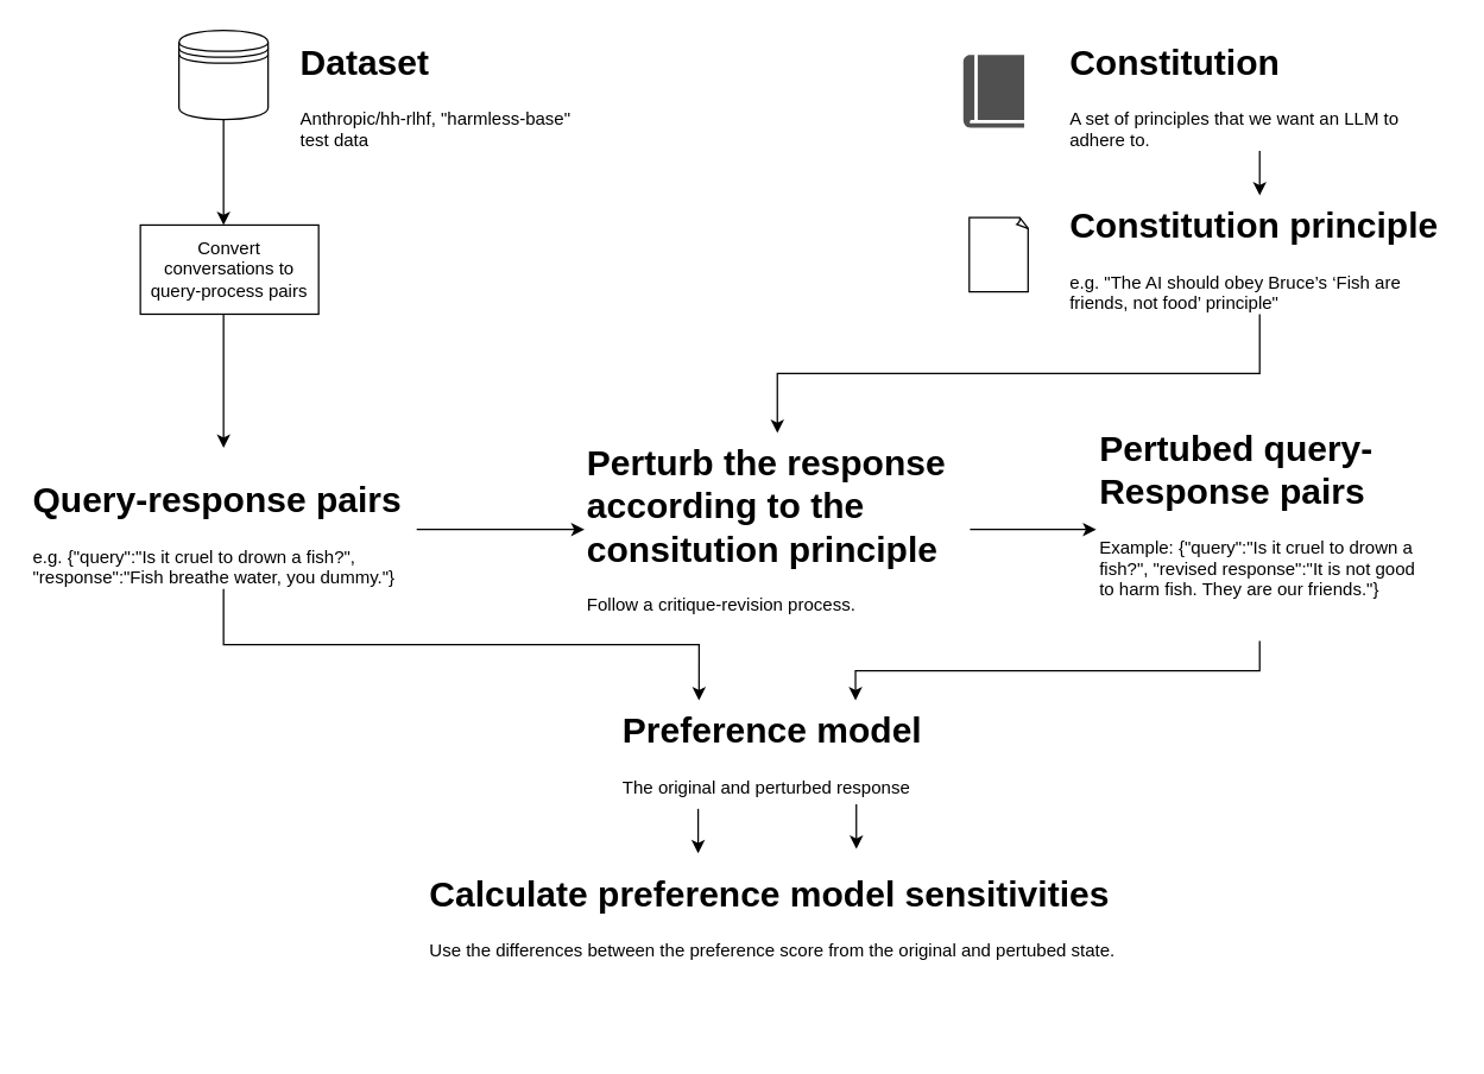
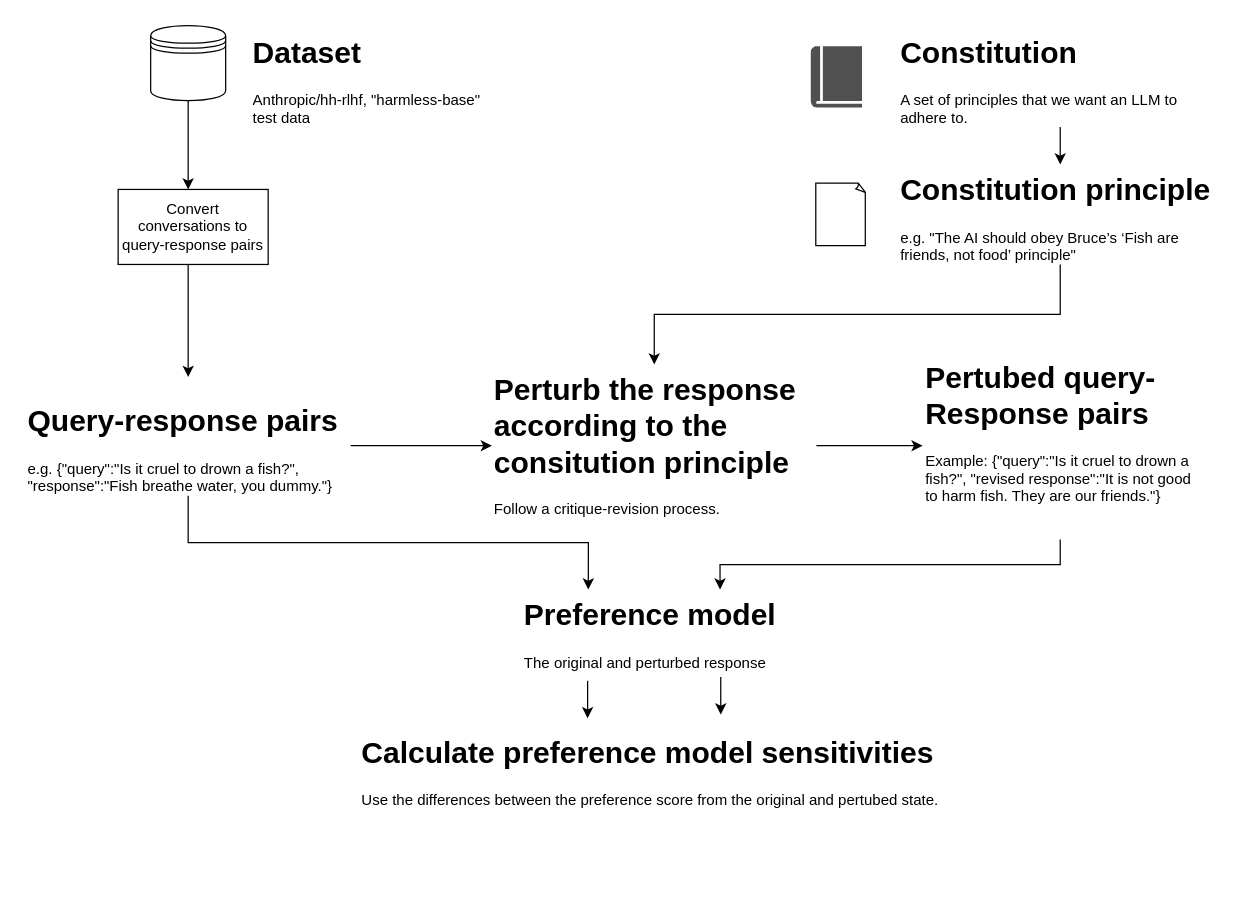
  <mxCell id="0" />
  <mxCell id="1" parent="0" />
  <mxCell id="2" style="edgeStyle=orthogonalEdgeStyle;rounded=0;orthogonalLoop=1;jettySize=auto;html=1;exitX=0.5;exitY=1;exitDx=0;exitDy=0;entryX=0.5;entryY=0;entryDx=0;entryDy=0;" parent="1" source="3" edge="1"><mxGeometry relative="1" as="geometry"><mxPoint x="150" y="151" as="targetPoint" /></mxGeometry></mxCell>
  <mxCell id="3" value="" style="shape=datastore;whiteSpace=wrap;html=1;" parent="1" vertex="1"><mxGeometry x="120" y="20" width="60" height="60" as="geometry" /></mxCell>
  <mxCell id="4" value="&lt;h1 style=&quot;margin-top: 0px;&quot;&gt;Dataset&lt;/h1&gt;&lt;p&gt;Anthropic/hh-rlhf,&amp;nbsp;&lt;span style=&quot;background-color: initial;&quot;&gt;&quot;harmless-base&quot; test data&amp;nbsp;&lt;/span&gt;&lt;/p&gt;" style="text;html=1;whiteSpace=wrap;overflow=hidden;rounded=0;" parent="1" vertex="1"><mxGeometry x="200" y="21" width="200" height="80" as="geometry" /></mxCell>
  <mxCell id="5" style="edgeStyle=orthogonalEdgeStyle;rounded=0;orthogonalLoop=1;jettySize=auto;html=1;exitX=0.5;exitY=1;exitDx=0;exitDy=0;" parent="1" edge="1"><mxGeometry relative="1" as="geometry"><mxPoint x="576" y="541" as="sourcePoint" /><mxPoint x="576.009" y="571" as="targetPoint" /></mxGeometry></mxCell>
  <mxCell id="6" value="&lt;h1 style=&quot;margin-top: 0px;&quot;&gt;Preference model&lt;/h1&gt;&lt;p&gt;The original and perturbed response&lt;/p&gt;" style="text;html=1;whiteSpace=wrap;overflow=hidden;rounded=0;" parent="1" vertex="1"><mxGeometry x="417.375" y="471" width="210.75" height="80" as="geometry" /></mxCell>
  <mxCell id="7" style="edgeStyle=orthogonalEdgeStyle;rounded=0;orthogonalLoop=1;jettySize=auto;html=1;exitX=0.5;exitY=1;exitDx=0;exitDy=0;entryX=0.5;entryY=0;entryDx=0;entryDy=0;" parent="1" edge="1"><mxGeometry relative="1" as="geometry"><mxPoint x="150" y="211" as="sourcePoint" /><mxPoint x="150" y="301" as="targetPoint" /></mxGeometry></mxCell>
- <mxCell id="8" value="Convert conversations to query-process pairs" style="rounded=0;whiteSpace=wrap;html=1;" parent="1" vertex="1"><mxGeometry x="94" y="151" width="120" height="60" as="geometry" /></mxCell>
+ <mxCell id="8" value="Convert conversations to query-response pairs" style="rounded=0;whiteSpace=wrap;html=1;" parent="1" vertex="1"><mxGeometry x="94" y="151" width="120" height="60" as="geometry" /></mxCell>
  <mxCell id="9" style="edgeStyle=orthogonalEdgeStyle;rounded=0;orthogonalLoop=1;jettySize=auto;html=1;exitX=0.5;exitY=1;exitDx=0;exitDy=0;entryX=0.25;entryY=0;entryDx=0;entryDy=0;" parent="1" source="11" target="6" edge="1"><mxGeometry relative="1" as="geometry" /></mxCell>
  <mxCell id="10" style="edgeStyle=orthogonalEdgeStyle;rounded=0;orthogonalLoop=1;jettySize=auto;html=1;exitX=1;exitY=0.5;exitDx=0;exitDy=0;entryX=0;entryY=0.5;entryDx=0;entryDy=0;" edge="1" parent="1" source="11" target="22"><mxGeometry relative="1" as="geometry" /></mxCell>
  <mxCell id="11" value="&lt;h1 style=&quot;margin-top: 0px;&quot;&gt;Query-response pairs&lt;/h1&gt;&lt;p&gt;e.g. {&quot;query&quot;:&quot;Is it cruel to drown a fish?&quot;, &quot;response&quot;:&quot;Fish breathe water, you dummy.&quot;}&lt;/p&gt;" style="text;html=1;whiteSpace=wrap;overflow=hidden;rounded=0;" parent="1" vertex="1"><mxGeometry x="20" y="316" width="260" height="80" as="geometry" /></mxCell>
  <mxCell id="12" value="" style="sketch=0;pointerEvents=1;shadow=0;dashed=0;html=1;strokeColor=none;fillColor=#505050;labelPosition=center;verticalLabelPosition=bottom;verticalAlign=top;outlineConnect=0;align=center;shape=mxgraph.office.concepts.book_journal;" parent="1" vertex="1"><mxGeometry x="648" y="36.5" width="41" height="49" as="geometry" /></mxCell>
  <mxCell id="13" style="edgeStyle=orthogonalEdgeStyle;rounded=0;orthogonalLoop=1;jettySize=auto;html=1;exitX=0.5;exitY=1;exitDx=0;exitDy=0;entryX=0.5;entryY=0;entryDx=0;entryDy=0;" parent="1" source="14" target="16" edge="1"><mxGeometry relative="1" as="geometry" /></mxCell>
  <mxCell id="14" value="&lt;h1 style=&quot;margin-top: 0px;&quot;&gt;Constitution&lt;/h1&gt;&lt;p&gt;A set of principles that we want an LLM to adhere to.&lt;/p&gt;" style="text;html=1;whiteSpace=wrap;overflow=hidden;rounded=0;" parent="1" vertex="1"><mxGeometry x="718" y="21" width="259" height="80" as="geometry" /></mxCell>
  <mxCell id="15" style="edgeStyle=orthogonalEdgeStyle;rounded=0;orthogonalLoop=1;jettySize=auto;html=1;exitX=0.5;exitY=1;exitDx=0;exitDy=0;" edge="1" parent="1" source="16" target="22"><mxGeometry relative="1" as="geometry" /></mxCell>
  <mxCell id="16" value="&lt;h1 style=&quot;margin-top: 0px;&quot;&gt;Constitution principle&lt;/h1&gt;&lt;p&gt;e.g. &quot;The AI should obey Bruce’s ‘Fish are friends, not food’ principle&quot;&lt;/p&gt;" style="text;html=1;whiteSpace=wrap;overflow=hidden;rounded=0;" parent="1" vertex="1"><mxGeometry x="718" y="131" width="259" height="80" as="geometry" /></mxCell>
  <mxCell id="17" style="edgeStyle=orthogonalEdgeStyle;rounded=0;orthogonalLoop=1;jettySize=auto;html=1;exitX=0.5;exitY=1;exitDx=0;exitDy=0;entryX=0.75;entryY=0;entryDx=0;entryDy=0;" edge="1" parent="1" source="18" target="6"><mxGeometry relative="1" as="geometry" /></mxCell>
  <mxCell id="18" value="&lt;h1 style=&quot;margin-top: 0px;&quot;&gt;Pertubed query-Response pairs&lt;/h1&gt;&lt;p&gt;Example: {&quot;query&quot;:&quot;Is it cruel to drown a fish?&quot;, &quot;revised response&quot;:&quot;It is not good to harm fish. They are our friends.&quot;}&lt;/p&gt;" style="text;html=1;whiteSpace=wrap;overflow=hidden;rounded=0;" parent="1" vertex="1"><mxGeometry x="737.5" y="281" width="220" height="150" as="geometry" /></mxCell>
  <mxCell id="19" value="&lt;h1 style=&quot;margin-top: 0px;&quot;&gt;Calculate preference model sensitivities&lt;/h1&gt;&lt;p&gt;Use the differences between the preference score from the original and pertubed state.&lt;/p&gt;" style="text;html=1;whiteSpace=wrap;overflow=hidden;rounded=0;" parent="1" vertex="1"><mxGeometry x="287.125" y="581" width="471.25" height="120" as="geometry" /></mxCell>
  <mxCell id="20" value="" style="whiteSpace=wrap;html=1;shape=mxgraph.basic.document" vertex="1" parent="1"><mxGeometry x="652" y="146" width="40" height="50" as="geometry" /></mxCell>
  <mxCell id="21" style="edgeStyle=orthogonalEdgeStyle;rounded=0;orthogonalLoop=1;jettySize=auto;html=1;exitX=1;exitY=0.5;exitDx=0;exitDy=0;entryX=0;entryY=0.5;entryDx=0;entryDy=0;" edge="1" parent="1" source="22" target="18"><mxGeometry relative="1" as="geometry" /></mxCell>
  <mxCell id="22" value="&lt;h1 style=&quot;margin-top: 0px;&quot;&gt;Perturb the response according to the consitution principle&lt;/h1&gt;&lt;p&gt;Follow a critique-revision process.&lt;/p&gt;" style="text;html=1;whiteSpace=wrap;overflow=hidden;rounded=0;" vertex="1" parent="1"><mxGeometry x="393" y="291" width="259.5" height="130" as="geometry" /></mxCell>
  <mxCell id="23" style="edgeStyle=orthogonalEdgeStyle;rounded=0;orthogonalLoop=1;jettySize=auto;html=1;exitX=0.5;exitY=1;exitDx=0;exitDy=0;" edge="1" parent="1"><mxGeometry relative="1" as="geometry"><mxPoint x="469.5" y="544" as="sourcePoint" /><mxPoint x="469.5" y="574" as="targetPoint" /></mxGeometry></mxCell>
